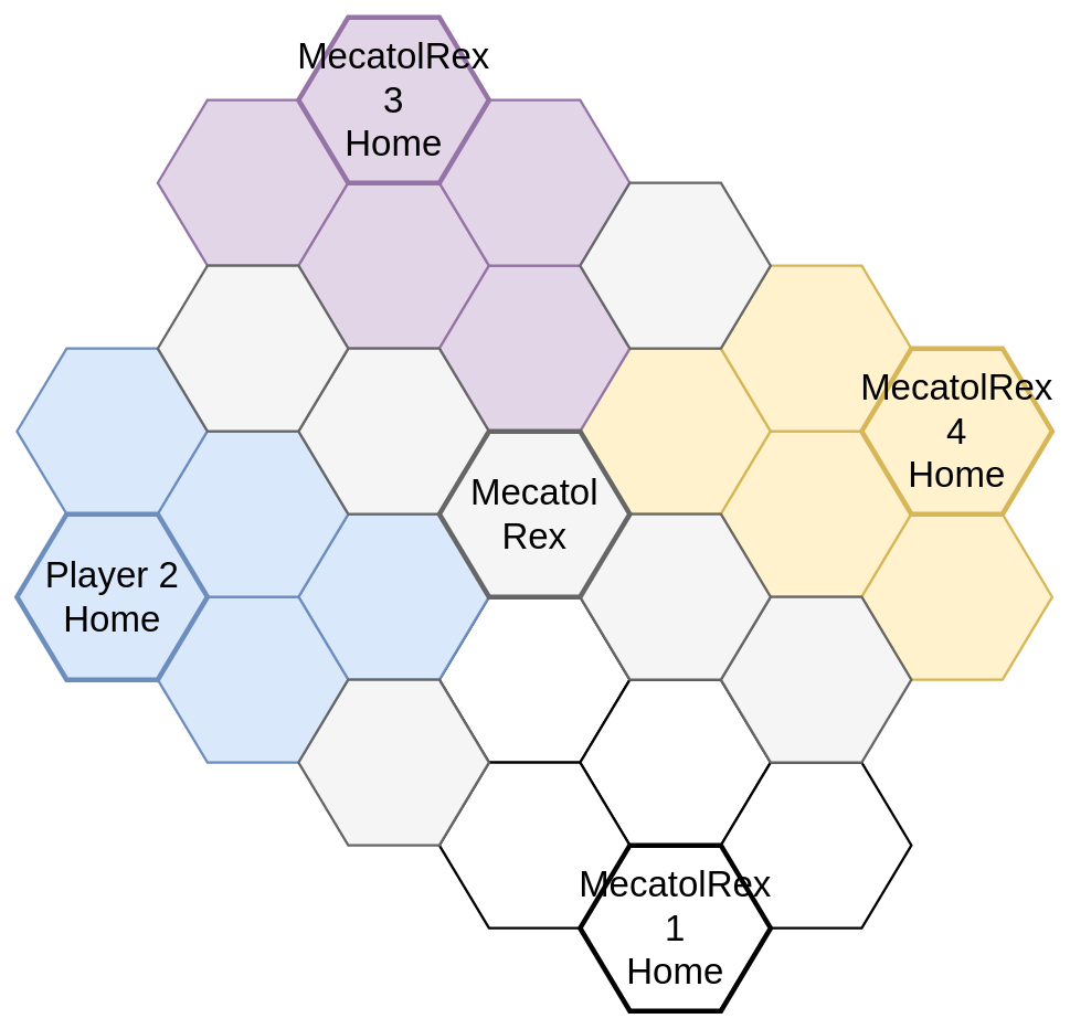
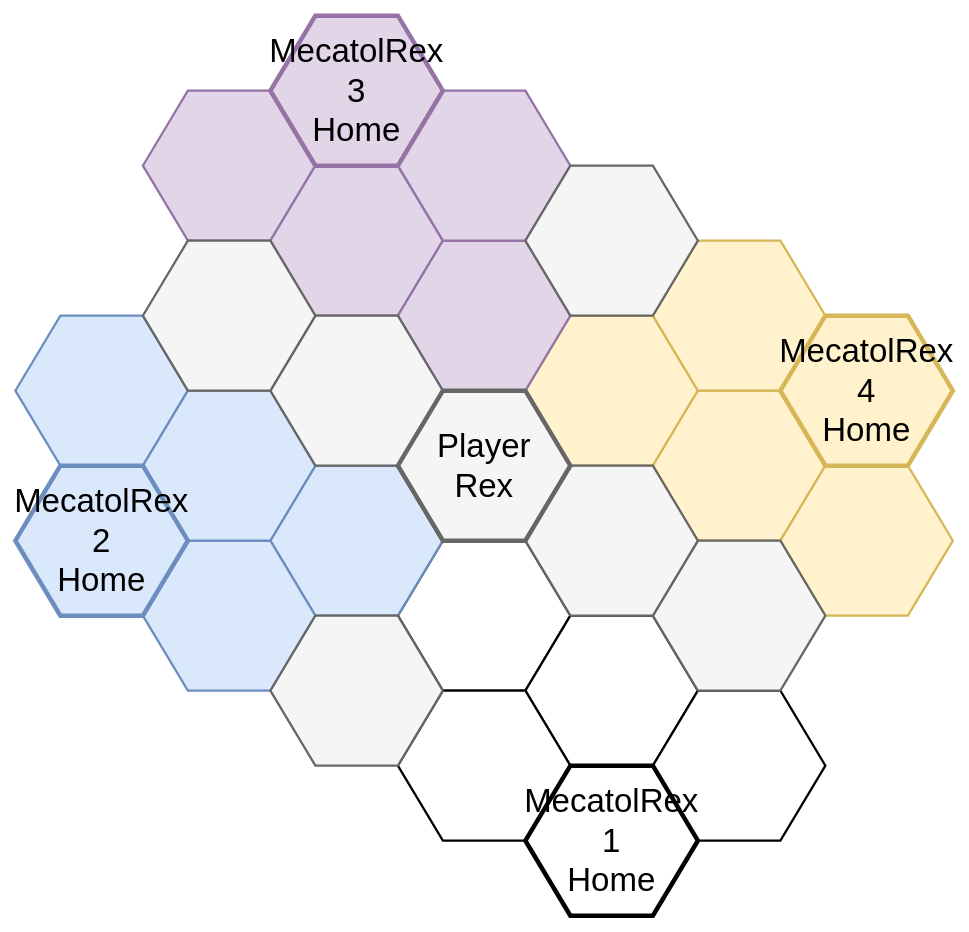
  <mxCell id="0" />
  <mxCell id="1" parent="0" />
  <mxCell id="2" value="" style="shape=hexagon;perimeter=hexagonPerimeter2;whiteSpace=wrap;html=1;fixedSize=1;size=60;fontSize=44;fontFamily=Helvetica;strokeWidth=3;" parent="1" vertex="1"><mxGeometry x="530" y="720" width="230" height="200" as="geometry" /></mxCell>
  <mxCell id="3" value="" style="shape=hexagon;perimeter=hexagonPerimeter2;whiteSpace=wrap;html=1;fixedSize=1;size=60;fontSize=44;fontFamily=Helvetica;strokeWidth=3;fillColor=#fff2cc;strokeColor=#d6b656;" parent="1" vertex="1"><mxGeometry x="700" y="420" width="230" height="200" as="geometry" /></mxCell>
  <mxCell id="4" value="" style="shape=hexagon;perimeter=hexagonPerimeter2;whiteSpace=wrap;html=1;fixedSize=1;size=60;fontSize=44;fontFamily=Helvetica;strokeWidth=3;fillColor=#fff2cc;strokeColor=#d6b656;" parent="1" vertex="1"><mxGeometry x="870" y="520" width="230" height="200" as="geometry" /></mxCell>
  <mxCell id="5" value="" style="shape=hexagon;perimeter=hexagonPerimeter2;whiteSpace=wrap;html=1;fixedSize=1;size=60;fontSize=44;fontFamily=Helvetica;strokeWidth=3;fillColor=#fff2cc;strokeColor=#d6b656;" parent="1" vertex="1"><mxGeometry x="1040" y="620" width="230" height="200" as="geometry" /></mxCell>
  <mxCell id="6" value="" style="shape=hexagon;perimeter=hexagonPerimeter2;whiteSpace=wrap;html=1;fixedSize=1;size=60;fontSize=44;fontFamily=Helvetica;strokeWidth=3;fillColor=#fff2cc;strokeColor=#d6b656;" parent="1" vertex="1"><mxGeometry x="870" y="320" width="230" height="200" as="geometry" /></mxCell>
  <mxCell id="7" value="" style="shape=hexagon;perimeter=hexagonPerimeter2;whiteSpace=wrap;html=1;fixedSize=1;size=60;fontSize=44;fontFamily=Helvetica;strokeWidth=3;fillColor=#dae8fc;strokeColor=#6c8ebf;" parent="1" vertex="1"><mxGeometry x="20" y="420" width="230" height="200" as="geometry" /></mxCell>
  <mxCell id="8" value="" style="shape=hexagon;perimeter=hexagonPerimeter2;whiteSpace=wrap;html=1;fixedSize=1;size=60;fontSize=44;fontFamily=Helvetica;strokeWidth=3;fillColor=#dae8fc;strokeColor=#6c8ebf;" parent="1" vertex="1"><mxGeometry x="360" y="620" width="230" height="200" as="geometry" /></mxCell>
  <mxCell id="9" value="" style="shape=hexagon;perimeter=hexagonPerimeter2;whiteSpace=wrap;html=1;fixedSize=1;size=60;fontSize=44;fontFamily=Helvetica;strokeWidth=3;fillColor=#dae8fc;strokeColor=#6c8ebf;" parent="1" vertex="1"><mxGeometry x="190" y="720" width="230" height="200" as="geometry" /></mxCell>
  <mxCell id="10" value="" style="shape=hexagon;perimeter=hexagonPerimeter2;whiteSpace=wrap;html=1;fixedSize=1;size=60;fontSize=44;fontFamily=Helvetica;strokeWidth=3;" parent="1" vertex="1"><mxGeometry x="700" y="820" width="230" height="200" as="geometry" /></mxCell>
  <mxCell id="11" value="" style="shape=hexagon;perimeter=hexagonPerimeter2;whiteSpace=wrap;html=1;fixedSize=1;size=60;fontSize=44;fontFamily=Helvetica;strokeWidth=3;" parent="1" vertex="1"><mxGeometry x="530" y="920" width="230" height="200" as="geometry" /></mxCell>
  <mxCell id="12" value="" style="shape=hexagon;perimeter=hexagonPerimeter2;whiteSpace=wrap;html=1;fixedSize=1;size=60;fontSize=44;fontFamily=Helvetica;strokeWidth=3;" parent="1" vertex="1"><mxGeometry x="870" y="920" width="230" height="200" as="geometry" /></mxCell>
  <mxCell id="13" value="" style="shape=hexagon;perimeter=hexagonPerimeter2;whiteSpace=wrap;html=1;fixedSize=1;size=60;fontSize=44;fontFamily=Helvetica;strokeWidth=3;fillColor=#dae8fc;strokeColor=#6c8ebf;" parent="1" vertex="1"><mxGeometry x="190" y="520" width="230" height="200" as="geometry" /></mxCell>
  <mxCell id="14" value="" style="shape=hexagon;perimeter=hexagonPerimeter2;whiteSpace=wrap;html=1;fixedSize=1;size=60;fontSize=44;fontFamily=Helvetica;strokeWidth=3;fillColor=#e1d5e7;strokeColor=#9673a6;" parent="1" vertex="1"><mxGeometry x="190" y="120" width="230" height="200" as="geometry" /></mxCell>
  <mxCell id="15" value="" style="shape=hexagon;perimeter=hexagonPerimeter2;whiteSpace=wrap;html=1;fixedSize=1;size=60;fontSize=44;fontFamily=Helvetica;strokeWidth=3;fillColor=#e1d5e7;strokeColor=#9673a6;" parent="1" vertex="1"><mxGeometry x="360" y="220" width="230" height="200" as="geometry" /></mxCell>
  <mxCell id="16" value="" style="shape=hexagon;perimeter=hexagonPerimeter2;whiteSpace=wrap;html=1;fixedSize=1;size=60;fontSize=44;fontFamily=Helvetica;strokeWidth=3;fillColor=#e1d5e7;strokeColor=#9673a6;" parent="1" vertex="1"><mxGeometry x="530" y="320" width="230" height="200" as="geometry" /></mxCell>
  <mxCell id="17" value="" style="shape=hexagon;perimeter=hexagonPerimeter2;whiteSpace=wrap;html=1;fixedSize=1;size=60;fontSize=44;fontFamily=Helvetica;strokeWidth=3;fillColor=#e1d5e7;strokeColor=#9673a6;" parent="1" vertex="1"><mxGeometry x="530" y="120" width="230" height="200" as="geometry" /></mxCell>
  <mxCell id="18" value="MecatolRex 1&lt;br style=&quot;font-size: 44px;&quot;&gt;Home" style="shape=hexagon;perimeter=hexagonPerimeter2;whiteSpace=wrap;html=1;fixedSize=1;size=60;fontSize=44;fontFamily=Helvetica;strokeWidth=6;" parent="1" vertex="1"><mxGeometry x="700" y="1020" width="230" height="200" as="geometry" /></mxCell>
- <mxCell id="19" value="Player 2&lt;br style=&quot;font-size: 44px;&quot;&gt;Home" style="shape=hexagon;perimeter=hexagonPerimeter2;whiteSpace=wrap;html=1;fixedSize=1;size=60;fontSize=44;fontFamily=Helvetica;strokeWidth=6;fillColor=#dae8fc;strokeColor=#6c8ebf;" parent="1" vertex="1"><mxGeometry x="20" y="620" width="230" height="200" as="geometry" /></mxCell>
+ <mxCell id="19" value="MecatolRex 2&lt;br style=&quot;font-size: 44px;&quot;&gt;Home" style="shape=hexagon;perimeter=hexagonPerimeter2;whiteSpace=wrap;html=1;fixedSize=1;size=60;fontSize=44;fontFamily=Helvetica;strokeWidth=6;fillColor=#dae8fc;strokeColor=#6c8ebf;" parent="1" vertex="1"><mxGeometry x="20" y="620" width="230" height="200" as="geometry" /></mxCell>
  <mxCell id="20" value="MecatolRex 3&lt;br style=&quot;font-size: 44px;&quot;&gt;Home" style="shape=hexagon;perimeter=hexagonPerimeter2;whiteSpace=wrap;html=1;fixedSize=1;size=60;fontSize=44;fontFamily=Helvetica;strokeWidth=6;fillColor=#e1d5e7;strokeColor=#9673a6;" parent="1" vertex="1"><mxGeometry x="360" y="20" width="230" height="200" as="geometry" /></mxCell>
  <mxCell id="21" value="MecatolRex 4&lt;br style=&quot;font-size: 44px;&quot;&gt;Home" style="shape=hexagon;perimeter=hexagonPerimeter2;whiteSpace=wrap;html=1;fixedSize=1;size=60;fontSize=44;fontFamily=Helvetica;strokeWidth=6;fillColor=#fff2cc;strokeColor=#d6b656;" parent="1" vertex="1"><mxGeometry x="1040" y="420" width="230" height="200" as="geometry" /></mxCell>
  <mxCell id="22" value="" style="shape=hexagon;perimeter=hexagonPerimeter2;whiteSpace=wrap;html=1;fixedSize=1;size=60;fontSize=44;fontFamily=Helvetica;strokeWidth=3;fillColor=#f5f5f5;strokeColor=#666666;fontColor=#333333;" parent="1" vertex="1"><mxGeometry x="360" y="420" width="230" height="200" as="geometry" /></mxCell>
  <mxCell id="23" value="" style="shape=hexagon;perimeter=hexagonPerimeter2;whiteSpace=wrap;html=1;fixedSize=1;size=60;fontSize=44;fontFamily=Helvetica;strokeWidth=3;fillColor=#f5f5f5;strokeColor=#666666;fontColor=#333333;" parent="1" vertex="1"><mxGeometry x="870" y="720" width="230" height="200" as="geometry" /></mxCell>
  <mxCell id="24" value="" style="shape=hexagon;perimeter=hexagonPerimeter2;whiteSpace=wrap;html=1;fixedSize=1;size=60;fontSize=44;fontFamily=Helvetica;strokeWidth=3;fillColor=#f5f5f5;strokeColor=#666666;fontColor=#333333;" parent="1" vertex="1"><mxGeometry x="700" y="620" width="230" height="200" as="geometry" /></mxCell>
  <mxCell id="25" value="" style="shape=hexagon;perimeter=hexagonPerimeter2;whiteSpace=wrap;html=1;fixedSize=1;size=60;fontSize=44;fontFamily=Helvetica;strokeWidth=3;fillColor=#f5f5f5;strokeColor=#666666;fontColor=#333333;" parent="1" vertex="1"><mxGeometry x="190" y="320" width="230" height="200" as="geometry" /></mxCell>
  <mxCell id="26" value="" style="shape=hexagon;perimeter=hexagonPerimeter2;whiteSpace=wrap;html=1;fixedSize=1;size=60;fontSize=44;fontFamily=Helvetica;strokeWidth=3;fillColor=#f5f5f5;strokeColor=#666666;fontColor=#333333;" parent="1" vertex="1"><mxGeometry x="700" y="220" width="230" height="200" as="geometry" /></mxCell>
  <mxCell id="27" value="" style="shape=hexagon;perimeter=hexagonPerimeter2;whiteSpace=wrap;html=1;fixedSize=1;size=60;fontSize=44;fontFamily=Helvetica;strokeWidth=3;fillColor=#f5f5f5;strokeColor=#666666;fontColor=#333333;" parent="1" vertex="1"><mxGeometry x="360" y="820" width="230" height="200" as="geometry" /></mxCell>
- <mxCell id="28" value="Mecatol&lt;br style=&quot;font-size: 44px;&quot;&gt;Rex" style="shape=hexagon;perimeter=hexagonPerimeter2;whiteSpace=wrap;html=1;fixedSize=1;size=60;fontSize=44;fontFamily=Helvetica;strokeWidth=6;fillColor=#f5f5f5;strokeColor=#666666;" parent="1" vertex="1"><mxGeometry x="530" y="520" width="230" height="200" as="geometry" /></mxCell>
+ <mxCell id="28" value="Player&lt;br style=&quot;font-size: 44px;&quot;&gt;Rex" style="shape=hexagon;perimeter=hexagonPerimeter2;whiteSpace=wrap;html=1;fixedSize=1;size=60;fontSize=44;fontFamily=Helvetica;strokeWidth=6;fillColor=#f5f5f5;strokeColor=#666666;" parent="1" vertex="1"><mxGeometry x="530" y="520" width="230" height="200" as="geometry" /></mxCell>
